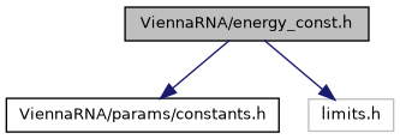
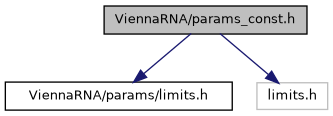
  digraph {
    node [color=black fontname=Helvetica fontsize=10 shape=record]
    edge [color=midnightblue fontname=Helvetica fontsize=10 labelfontname=Helvetica labelfontsize=10 style=solid]
-   n1 [fillcolor=grey75 fontcolor=black height=0.2 label="ViennaRNA/energy_const.h" style=filled width=0.4]
-   n2 [height=0.2 label="ViennaRNA/params/constants.h" width=0.4]
+   n1 [fillcolor=grey75 fontcolor=black height=0.2 label="ViennaRNA/params_const.h" style=filled width=0.4]
+   n2 [height=0.2 label="ViennaRNA/params/limits.h" width=0.4]
    n3 [color=grey75 height=0.2 label="limits.h" width=0.4]
    n1 -> n2
    n1 -> n3
  }
